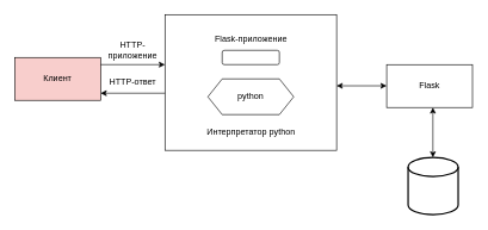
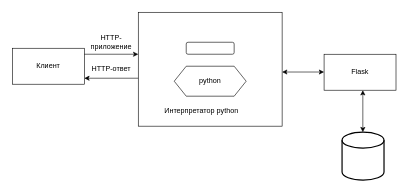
  <mxCell id="0" />
  <mxCell id="1" parent="0" />
- <mxCell id="2" value="Клиент" style="rounded=0;whiteSpace=wrap;html=1;fillColor=#f8cecc;" vertex="1" parent="1"><mxGeometry x="20" y="80" width="120" height="60" as="geometry" /></mxCell>
+ <mxCell id="2" value="Клиент" style="rounded=0;whiteSpace=wrap;html=1;" vertex="1" parent="1"><mxGeometry x="20" y="80" width="120" height="60" as="geometry" /></mxCell>
  <mxCell id="3" value="" style="rounded=0;whiteSpace=wrap;html=1;fillColor=none;" vertex="1" parent="1"><mxGeometry x="230" y="20" width="240" height="190" as="geometry" /></mxCell>
  <mxCell id="4" value="" style="rounded=1;whiteSpace=wrap;html=1;" vertex="1" parent="1"><mxGeometry x="310" y="70" width="80" height="20" as="geometry" /></mxCell>
- <mxCell id="5" value="Flask-приложение" style="text;html=1;align=center;verticalAlign=middle;resizable=0;points=[];autosize=1;strokeColor=none;fillColor=none;" vertex="1" parent="1"><mxGeometry x="290" y="40" width="120" height="30" as="geometry" /></mxCell>
  <mxCell id="6" value="python" style="shape=hexagon;perimeter=hexagonPerimeter2;whiteSpace=wrap;html=1;fixedSize=1;" vertex="1" parent="1"><mxGeometry x="290" y="110" width="120" height="50" as="geometry" /></mxCell>
- <mxCell id="7" value="Интерпретатор python" style="text;html=1;align=center;verticalAlign=middle;resizable=0;points=[];autosize=1;strokeColor=none;fillColor=none;" vertex="1" parent="1"><mxGeometry x="275" y="170" width="150" height="30" as="geometry" /></mxCell>
+ <mxCell id="7" value="Интерпретатор python" style="text;html=1;align=center;verticalAlign=middle;resizable=0;points=[];autosize=1;strokeColor=none;fillColor=none;" vertex="1" parent="1"><mxGeometry x="260" y="170" width="150" height="30" as="geometry" /></mxCell>
  <mxCell id="8" value="Flask" style="rounded=0;whiteSpace=wrap;html=1;" vertex="1" parent="1"><mxGeometry x="540" y="90" width="120" height="60" as="geometry" /></mxCell>
  <mxCell id="9" value="" style="strokeWidth=2;html=1;shape=mxgraph.flowchart.database;whiteSpace=wrap;" vertex="1" parent="1"><mxGeometry x="570" y="220" width="70" height="80" as="geometry" /></mxCell>
  <mxCell id="10" value="" style="endArrow=classic;html=1;rounded=0;" edge="1" parent="1"><mxGeometry width="50" height="50" relative="1" as="geometry"><mxPoint x="140" y="90" as="sourcePoint" /><mxPoint x="230" y="90" as="targetPoint" /></mxGeometry></mxCell>
  <mxCell id="11" value="" style="endArrow=classic;html=1;rounded=0;" edge="1" parent="1"><mxGeometry width="50" height="50" relative="1" as="geometry"><mxPoint x="230" y="130" as="sourcePoint" /><mxPoint x="140" y="130" as="targetPoint" /></mxGeometry></mxCell>
  <mxCell id="12" value="HTTP-приложение" style="rounded=0;whiteSpace=wrap;html=1;fillColor=none;strokeColor=none;" vertex="1" parent="1"><mxGeometry x="145" y="50" width="80" height="40" as="geometry" /></mxCell>
  <mxCell id="13" value="HTTP-ответ" style="rounded=0;whiteSpace=wrap;html=1;fillColor=none;strokeColor=none;" vertex="1" parent="1"><mxGeometry x="150" y="95" width="70" height="40" as="geometry" /></mxCell>
  <mxCell id="14" value="" style="endArrow=classic;startArrow=classic;html=1;rounded=0;" edge="1" parent="1"><mxGeometry width="50" height="50" relative="1" as="geometry"><mxPoint x="470" y="119.66" as="sourcePoint" /><mxPoint x="540" y="119.66" as="targetPoint" /></mxGeometry></mxCell>
  <mxCell id="15" value="" style="endArrow=classic;startArrow=classic;html=1;rounded=0;" edge="1" parent="1"><mxGeometry width="50" height="50" relative="1" as="geometry"><mxPoint x="604.66" y="220" as="sourcePoint" /><mxPoint x="604.66" y="150" as="targetPoint" /></mxGeometry></mxCell>
